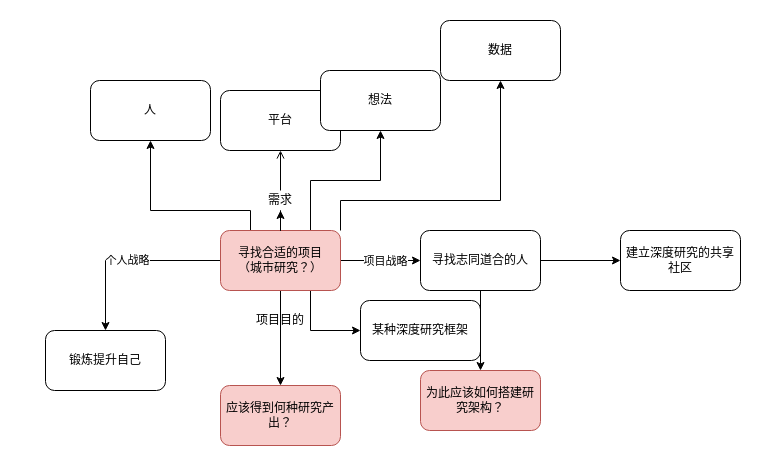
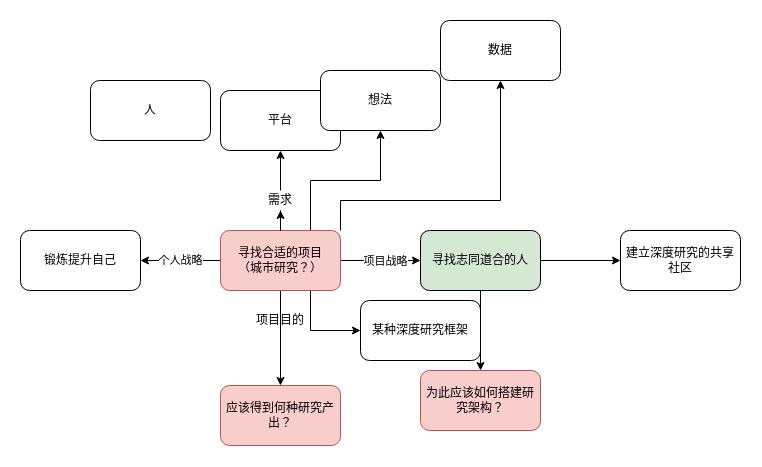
  <mxCell id="0" />
  <mxCell id="1" parent="0" />
  <mxCell id="2" value="" style="edgeStyle=orthogonalEdgeStyle;rounded=0;orthogonalLoop=1;jettySize=auto;html=1;" edge="1" parent="1" source="11" target="21"><mxGeometry relative="1" as="geometry" /></mxCell>
  <mxCell id="3" value="项目战略" style="edgeLabel;html=1;align=center;verticalAlign=middle;resizable=0;points=[];" vertex="1" connectable="0" parent="2"><mxGeometry x="0.1" relative="1" as="geometry"><mxPoint as="offset" /></mxGeometry></mxCell>
  <mxCell id="4" value="" style="edgeStyle=orthogonalEdgeStyle;rounded=0;orthogonalLoop=1;jettySize=auto;html=1;" edge="1" parent="1" source="11" target="18"><mxGeometry relative="1" as="geometry"><Array as="points"><mxPoint x="310" y="330" /></Array></mxGeometry></mxCell>
- <mxCell id="5" value="" style="edgeStyle=orthogonalEdgeStyle;rounded=0;orthogonalLoop=1;jettySize=auto;html=1;" edge="1" parent="1" source="11" target="17"><mxGeometry relative="1" as="geometry"><Array as="points"><mxPoint x="250" y="210" /><mxPoint x="150" y="210" /></Array></mxGeometry></mxCell>
  <mxCell id="6" value="" style="edgeStyle=orthogonalEdgeStyle;rounded=0;orthogonalLoop=1;jettySize=auto;html=1;exitX=0.75;exitY=0;exitDx=0;exitDy=0;" edge="1" parent="1" source="11" target="16"><mxGeometry relative="1" as="geometry" /></mxCell>
  <mxCell id="7" value="" style="edgeStyle=orthogonalEdgeStyle;rounded=0;orthogonalLoop=1;jettySize=auto;html=1;exitX=1;exitY=0;exitDx=0;exitDy=0;" edge="1" parent="1" source="11" target="15"><mxGeometry relative="1" as="geometry"><Array as="points"><mxPoint x="340" y="200" /><mxPoint x="500" y="200" /></Array></mxGeometry></mxCell>
- <mxCell id="8" value="" style="edgeStyle=orthogonalEdgeStyle;rounded=0;orthogonalLoop=1;jettySize=auto;html=1;endArrow=open;" edge="1" parent="1" source="24" target="14"><mxGeometry relative="1" as="geometry" /></mxCell>
+ <mxCell id="8" value="" style="edgeStyle=orthogonalEdgeStyle;rounded=0;orthogonalLoop=1;jettySize=auto;html=1;" edge="1" parent="1" source="24" target="14"><mxGeometry relative="1" as="geometry" /></mxCell>
  <mxCell id="9" value="" style="edgeStyle=orthogonalEdgeStyle;rounded=0;orthogonalLoop=1;jettySize=auto;html=1;" edge="1" parent="1" source="11" target="13"><mxGeometry relative="1" as="geometry" /></mxCell>
  <mxCell id="10" value="个人战略" style="edgeStyle=orthogonalEdgeStyle;rounded=0;orthogonalLoop=1;jettySize=auto;html=1;" edge="1" parent="1" source="11" target="12"><mxGeometry relative="1" as="geometry" /></mxCell>
  <mxCell id="11" value="寻找合适的项目&lt;br&gt;（城市研究？）" style="rounded=1;whiteSpace=wrap;html=1;fillColor=#f8cecc;strokeColor=#b85450;" vertex="1" parent="1"><mxGeometry x="220" y="230" width="120" height="60" as="geometry" /></mxCell>
- <mxCell id="12" value="锻炼提升自己" style="rounded=1;whiteSpace=wrap;html=1;" vertex="1" parent="1"><mxGeometry x="45" y="330" width="120" height="60" as="geometry" /></mxCell>
+ <mxCell id="12" value="锻炼提升自己" style="rounded=1;whiteSpace=wrap;html=1;" vertex="1" parent="1"><mxGeometry x="20" y="230" width="120" height="60" as="geometry" /></mxCell>
  <mxCell id="13" value="应该得到何种研究产出？" style="rounded=1;whiteSpace=wrap;html=1;fillColor=#f8cecc;strokeColor=#b85450;" vertex="1" parent="1"><mxGeometry x="220" y="385" width="120" height="60" as="geometry" /></mxCell>
  <mxCell id="14" value="平台" style="rounded=1;whiteSpace=wrap;html=1;" vertex="1" parent="1"><mxGeometry x="220" y="90" width="120" height="60" as="geometry" /></mxCell>
  <mxCell id="15" value="数据" style="rounded=1;whiteSpace=wrap;html=1;" vertex="1" parent="1"><mxGeometry x="440" y="20" width="120" height="60" as="geometry" /></mxCell>
  <mxCell id="16" value="想法" style="rounded=1;whiteSpace=wrap;html=1;" vertex="1" parent="1"><mxGeometry x="320" y="70" width="120" height="60" as="geometry" /></mxCell>
  <mxCell id="17" value="人" style="rounded=1;whiteSpace=wrap;html=1;" vertex="1" parent="1"><mxGeometry x="90" y="80" width="120" height="60" as="geometry" /></mxCell>
  <mxCell id="18" value="某种深度研究框架" style="rounded=1;whiteSpace=wrap;html=1;" vertex="1" parent="1"><mxGeometry x="360" y="300" width="120" height="60" as="geometry" /></mxCell>
  <mxCell id="19" value="" style="edgeStyle=orthogonalEdgeStyle;rounded=0;orthogonalLoop=1;jettySize=auto;html=1;" edge="1" parent="1" source="21" target="23"><mxGeometry relative="1" as="geometry" /></mxCell>
  <mxCell id="20" value="" style="edgeStyle=orthogonalEdgeStyle;rounded=0;orthogonalLoop=1;jettySize=auto;html=1;" edge="1" parent="1" source="21" target="22"><mxGeometry relative="1" as="geometry" /></mxCell>
- <mxCell id="21" value="寻找志同道合的人" style="rounded=1;whiteSpace=wrap;html=1;" vertex="1" parent="1"><mxGeometry x="420" y="230" width="120" height="60" as="geometry" /></mxCell>
+ <mxCell id="21" value="寻找志同道合的人" style="rounded=1;whiteSpace=wrap;html=1;fillColor=#d5e8d4;" vertex="1" parent="1"><mxGeometry x="420" y="230" width="120" height="60" as="geometry" /></mxCell>
  <mxCell id="22" value="为此应该如何搭建研究架构？" style="rounded=1;whiteSpace=wrap;html=1;fillColor=#f8cecc;strokeColor=#b85450;" vertex="1" parent="1"><mxGeometry x="420" y="370" width="120" height="60" as="geometry" /></mxCell>
  <mxCell id="23" value="建立深度研究的共享社区" style="rounded=1;whiteSpace=wrap;html=1;" vertex="1" parent="1"><mxGeometry x="620" y="230" width="120" height="60" as="geometry" /></mxCell>
  <mxCell id="24" value="需求" style="text;html=1;strokeColor=none;fillColor=none;align=center;verticalAlign=middle;whiteSpace=wrap;rounded=0;" vertex="1" parent="1"><mxGeometry x="260" y="190" width="40" height="20" as="geometry" /></mxCell>
  <mxCell id="25" value="" style="edgeStyle=orthogonalEdgeStyle;rounded=0;orthogonalLoop=1;jettySize=auto;html=1;" edge="1" parent="1" source="11" target="24"><mxGeometry relative="1" as="geometry"><mxPoint x="280" y="230" as="sourcePoint" /><mxPoint x="280" y="150" as="targetPoint" /></mxGeometry></mxCell>
  <mxCell id="26" value="项目目的" style="text;html=1;strokeColor=none;fillColor=none;align=center;verticalAlign=middle;whiteSpace=wrap;rounded=0;" vertex="1" parent="1"><mxGeometry x="240" y="310" width="80" height="20" as="geometry" /></mxCell>
